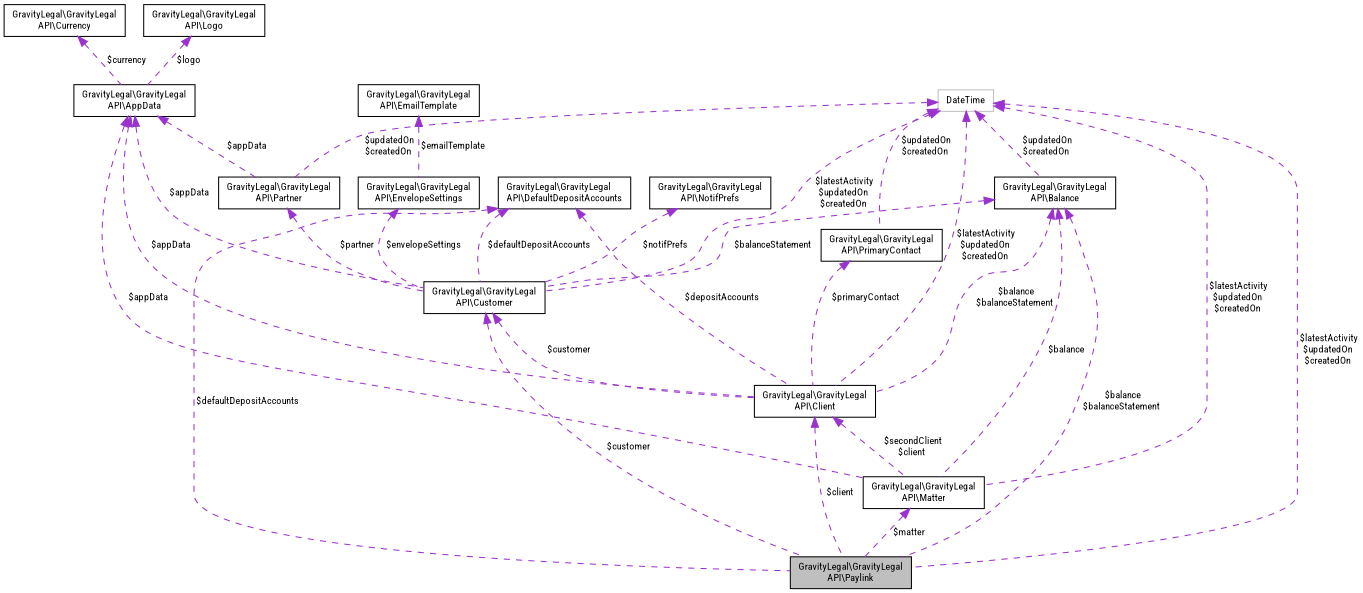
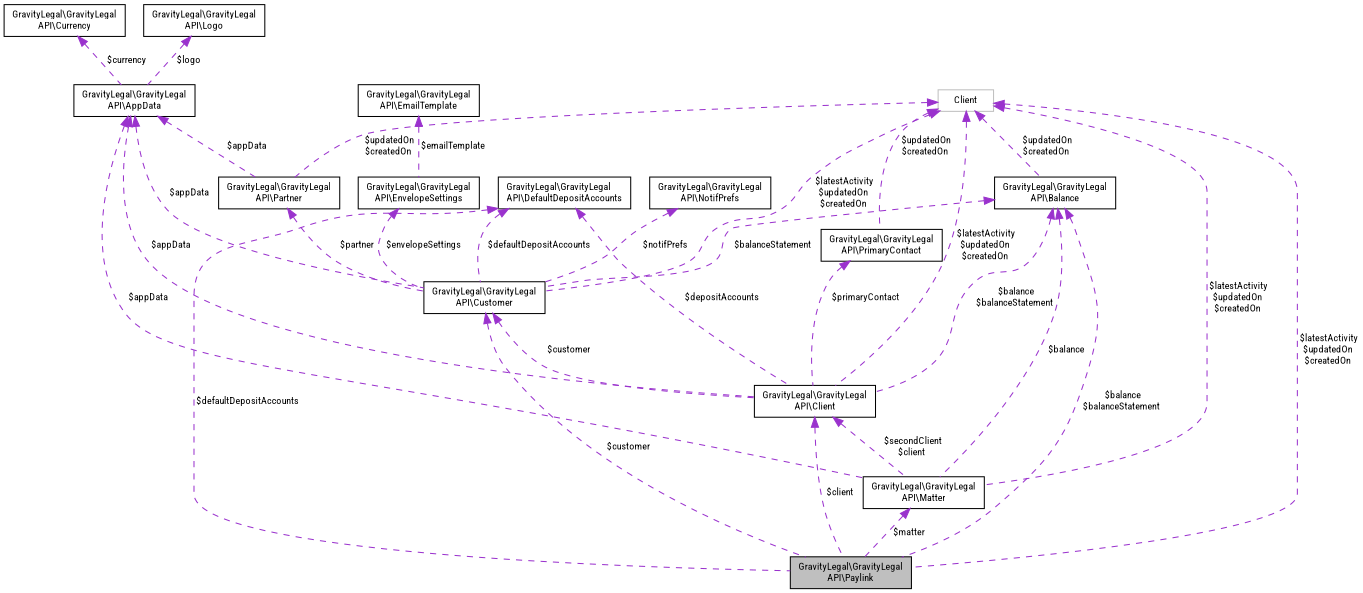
  digraph {
    rankdir=TB
    fontname="Roboto Condensed"
    node [color=black fillcolor=white fontname="Roboto Condensed" fontsize=10 shape=record style=filled]
    edge [color=darkorchid3 dir=back fontname="Roboto Condensed" fontsize=10 labelfontname=Helvetica labelfontsize=10 style=dashed]
    n1 [fillcolor=grey75 fontcolor=black height=0.2 label="GravityLegal\\GravityLegal\lAPI\\Paylink" width=0.4]
    n2 [height=0.2 label="GravityLegal\\GravityLegal\lAPI\\DefaultDepositAccounts" width=0.4]
    n3 [height=0.2 label="GravityLegal\\GravityLegal\lAPI\\Client" width=0.4]
    n4 [height=0.2 label="GravityLegal\\GravityLegal\lAPI\\Customer" width=0.4]
    n5 [height=0.2 label="GravityLegal\\GravityLegal\lAPI\\Matter" width=0.4]
-   n6 [color=grey75 height=0.2 label=DateTime width=0.4]
+   n6 [color=grey75 height=0.2 label=Client width=0.4]
    n7 [height=0.2 label="GravityLegal\\GravityLegal\lAPI\\Balance" width=0.4]
    n8 [height=0.2 label="GravityLegal\\GravityLegal\lAPI\\PrimaryContact" width=0.4]
    n9 [height=0.2 label="GravityLegal\\GravityLegal\lAPI\\Partner" width=0.4]
    n10 [height=0.2 label="GravityLegal\\GravityLegal\lAPI\\AppData" width=0.4]
    n11 [height=0.2 label="GravityLegal\\GravityLegal\lAPI\\Currency" width=0.4]
    n12 [height=0.2 label="GravityLegal\\GravityLegal\lAPI\\Logo" width=0.4]
    Node12 [height=0.2 label="GravityLegal\\GravityLegal\lAPI\\NotifPrefs" width=0.4]
    n14 [height=0.2 label="GravityLegal\\GravityLegal\lAPI\\EnvelopeSettings" width=0.4]
    n15 [height=0.2 label="GravityLegal\\GravityLegal\lAPI\\EmailTemplate" width=0.4]
    n2 -> n1 [label=" $defaultDepositAccounts"]
    n2 -> n3 [label=" $depositAccounts"]
    n2 -> n4 [label=" $defaultDepositAccounts"]
    n3 -> n1 [label=" $client"]
    n3 -> n5 [label=" $secondClient\n$client"]
    n4 -> n1 [label=" $customer"]
    n4 -> n3 [label=" $customer"]
    n5 -> n1 [label=" $matter"]
    n6 -> n1 [label=" $latestActivity\n$updatedOn\n$createdOn"]
    n6 -> n3 [label=" $latestActivity\n$updatedOn\n$createdOn"]
    n6 -> n4 [label=" $latestActivity\n$updatedOn\n$createdOn"]
    n6 -> n5 [label=" $latestActivity\n$updatedOn\n$createdOn"]
    n6 -> n7 [label=" $updatedOn\n$createdOn"]
    n6 -> n8 [label=" $updatedOn\n$createdOn"]
    n6 -> n9 [label=" $updatedOn\n$createdOn"]
    n7 -> n1 [label=" $balance\n$balanceStatement"]
    n7 -> n3 [label=" $balance\n$balanceStatement"]
    n7 -> n4 [label=" $balanceStatement"]
    n7 -> n5 [label=" $balance"]
    n8 -> n3 [label=" $primaryContact"]
    n9 -> n4 [label=" $partner"]
    n10 -> n3 [label=" $appData"]
    n10 -> n4 [label=" $appData"]
    n10 -> n5 [label=" $appData"]
    n10 -> n9 [label=" $appData"]
    n11 -> n10 [label=" $currency"]
    n12 -> n10 [label=" $logo"]
    Node12 -> n4 [label=" $notifPrefs"]
    n14 -> n4 [label=" $envelopeSettings"]
    n15 -> n14 [label=" $emailTemplate"]
  }
